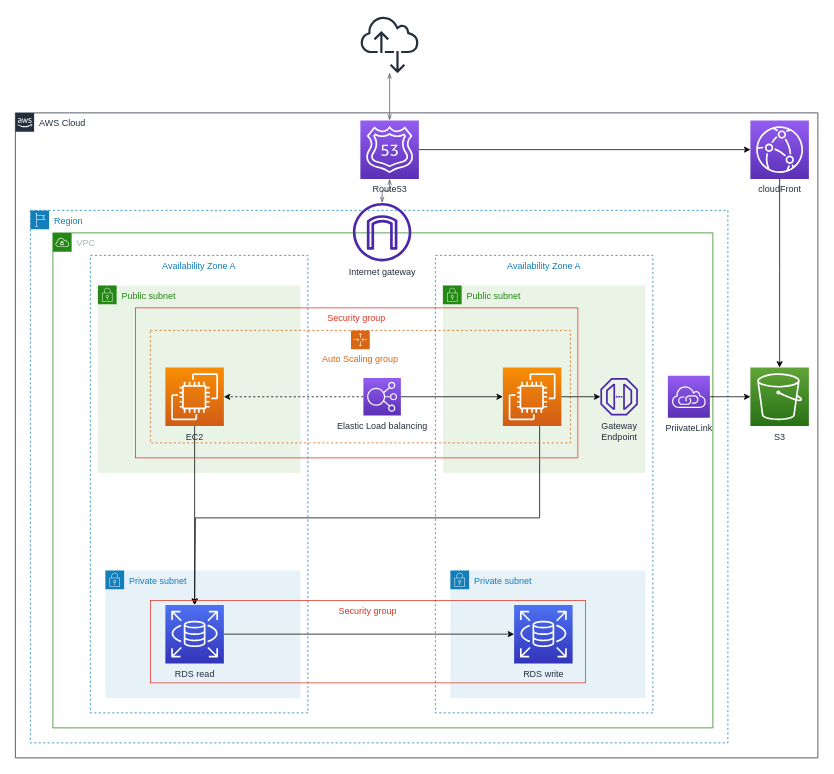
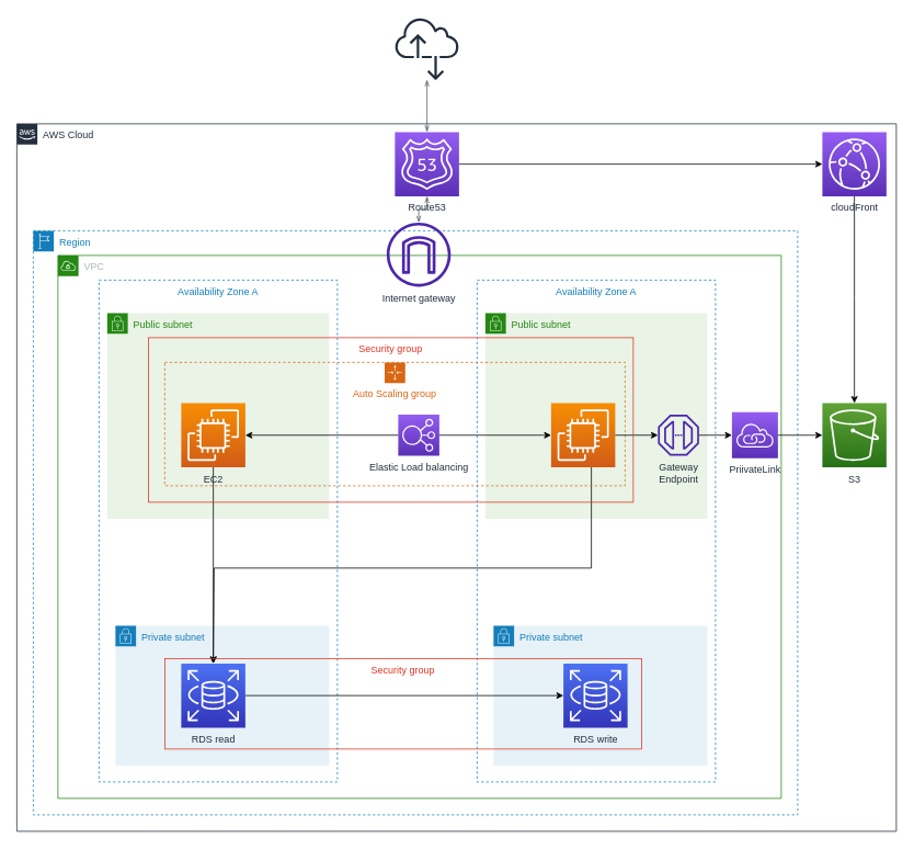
  <mxCell id="0" />
  <mxCell id="1" parent="0" />
  <mxCell id="2" value="AWS Cloud" style="points=[[0,0],[0.25,0],[0.5,0],[0.75,0],[1,0],[1,0.25],[1,0.5],[1,0.75],[1,1],[0.75,1],[0.5,1],[0.25,1],[0,1],[0,0.75],[0,0.5],[0,0.25]];outlineConnect=0;gradientColor=none;html=1;whiteSpace=wrap;fontSize=12;fontStyle=0;container=1;pointerEvents=0;collapsible=0;recursiveResize=0;shape=mxgraph.aws4.group;grIcon=mxgraph.aws4.group_aws_cloud_alt;strokeColor=#232F3E;fillColor=none;verticalAlign=top;align=left;spacingLeft=30;fontColor=#232F3E;dashed=0;" parent="1" vertex="1"><mxGeometry x="20" y="150" width="1070" height="860" as="geometry" /></mxCell>
  <mxCell id="3" value="Region" style="points=[[0,0],[0.25,0],[0.5,0],[0.75,0],[1,0],[1,0.25],[1,0.5],[1,0.75],[1,1],[0.75,1],[0.5,1],[0.25,1],[0,1],[0,0.75],[0,0.5],[0,0.25]];outlineConnect=0;gradientColor=none;html=1;whiteSpace=wrap;fontSize=12;fontStyle=0;container=1;pointerEvents=0;collapsible=0;recursiveResize=0;shape=mxgraph.aws4.group;grIcon=mxgraph.aws4.group_region;strokeColor=#147EBA;fillColor=none;verticalAlign=top;align=left;spacingLeft=30;fontColor=#147EBA;dashed=1;" parent="2" vertex="1"><mxGeometry x="20" y="130" width="930" height="710" as="geometry" /></mxCell>
  <mxCell id="4" value="VPC" style="points=[[0,0],[0.25,0],[0.5,0],[0.75,0],[1,0],[1,0.25],[1,0.5],[1,0.75],[1,1],[0.75,1],[0.5,1],[0.25,1],[0,1],[0,0.75],[0,0.5],[0,0.25]];outlineConnect=0;gradientColor=none;html=1;whiteSpace=wrap;fontSize=12;fontStyle=0;container=1;pointerEvents=0;collapsible=0;recursiveResize=0;shape=mxgraph.aws4.group;grIcon=mxgraph.aws4.group_vpc;strokeColor=#248814;fillColor=none;verticalAlign=top;align=left;spacingLeft=30;fontColor=#AAB7B8;dashed=0;" parent="3" vertex="1"><mxGeometry x="30" y="30" width="880" height="660" as="geometry" /></mxCell>
  <mxCell id="5" value="Availability Zone A" style="fillColor=none;strokeColor=#147EBA;dashed=1;verticalAlign=top;fontStyle=0;fontColor=#147EBA;" parent="4" vertex="1"><mxGeometry x="50" y="30" width="290" height="610" as="geometry" /></mxCell>
  <mxCell id="6" value="Public subnet" style="points=[[0,0],[0.25,0],[0.5,0],[0.75,0],[1,0],[1,0.25],[1,0.5],[1,0.75],[1,1],[0.75,1],[0.5,1],[0.25,1],[0,1],[0,0.75],[0,0.5],[0,0.25]];outlineConnect=0;gradientColor=none;html=1;whiteSpace=wrap;fontSize=12;fontStyle=0;container=1;pointerEvents=0;collapsible=0;recursiveResize=0;shape=mxgraph.aws4.group;grIcon=mxgraph.aws4.group_security_group;grStroke=0;strokeColor=#248814;fillColor=#E9F3E6;verticalAlign=top;align=left;spacingLeft=30;fontColor=#248814;dashed=0;" parent="4" vertex="1"><mxGeometry x="60" y="70" width="270" height="250" as="geometry" /></mxCell>
  <mxCell id="7" value="Private subnet" style="points=[[0,0],[0.25,0],[0.5,0],[0.75,0],[1,0],[1,0.25],[1,0.5],[1,0.75],[1,1],[0.75,1],[0.5,1],[0.25,1],[0,1],[0,0.75],[0,0.5],[0,0.25]];outlineConnect=0;gradientColor=none;html=1;whiteSpace=wrap;fontSize=12;fontStyle=0;container=1;pointerEvents=0;collapsible=0;recursiveResize=0;shape=mxgraph.aws4.group;grIcon=mxgraph.aws4.group_security_group;grStroke=0;strokeColor=#147EBA;fillColor=#E6F2F8;verticalAlign=top;align=left;spacingLeft=30;fontColor=#147EBA;dashed=0;" parent="4" vertex="1"><mxGeometry x="70" y="450" width="260" height="170" as="geometry" /></mxCell>
  <mxCell id="8" value="Availability Zone A" style="fillColor=none;strokeColor=#147EBA;dashed=1;verticalAlign=top;fontStyle=0;fontColor=#147EBA;" parent="4" vertex="1"><mxGeometry x="510" y="30" width="290" height="610" as="geometry" /></mxCell>
  <mxCell id="9" value="Public subnet" style="points=[[0,0],[0.25,0],[0.5,0],[0.75,0],[1,0],[1,0.25],[1,0.5],[1,0.75],[1,1],[0.75,1],[0.5,1],[0.25,1],[0,1],[0,0.75],[0,0.5],[0,0.25]];outlineConnect=0;gradientColor=none;html=1;whiteSpace=wrap;fontSize=12;fontStyle=0;container=1;pointerEvents=0;collapsible=0;recursiveResize=0;shape=mxgraph.aws4.group;grIcon=mxgraph.aws4.group_security_group;grStroke=0;strokeColor=#248814;fillColor=#E9F3E6;verticalAlign=top;align=left;spacingLeft=30;fontColor=#248814;dashed=0;" parent="4" vertex="1"><mxGeometry x="520" y="70" width="270" height="250" as="geometry" /></mxCell>
  <mxCell id="10" value="Gateway&lt;br&gt;Endpoint" style="sketch=0;outlineConnect=0;fontColor=#232F3E;gradientColor=none;fillColor=#4D27AA;strokeColor=none;dashed=0;verticalLabelPosition=bottom;verticalAlign=top;align=center;html=1;fontSize=12;fontStyle=0;aspect=fixed;pointerEvents=1;shape=mxgraph.aws4.endpoint;" parent="9" vertex="1"><mxGeometry x="210" y="123.5" width="50" height="50" as="geometry" /></mxCell>
  <mxCell id="11" value="Private subnet" style="points=[[0,0],[0.25,0],[0.5,0],[0.75,0],[1,0],[1,0.25],[1,0.5],[1,0.75],[1,1],[0.75,1],[0.5,1],[0.25,1],[0,1],[0,0.75],[0,0.5],[0,0.25]];outlineConnect=0;gradientColor=none;html=1;whiteSpace=wrap;fontSize=12;fontStyle=0;container=1;pointerEvents=0;collapsible=0;recursiveResize=0;shape=mxgraph.aws4.group;grIcon=mxgraph.aws4.group_security_group;grStroke=0;strokeColor=#147EBA;fillColor=#E6F2F8;verticalAlign=top;align=left;spacingLeft=30;fontColor=#147EBA;dashed=0;" parent="4" vertex="1"><mxGeometry x="530" y="450" width="260" height="170" as="geometry" /></mxCell>
  <mxCell id="12" value="RDS write" style="sketch=0;points=[[0,0,0],[0.25,0,0],[0.5,0,0],[0.75,0,0],[1,0,0],[0,1,0],[0.25,1,0],[0.5,1,0],[0.75,1,0],[1,1,0],[0,0.25,0],[0,0.5,0],[0,0.75,0],[1,0.25,0],[1,0.5,0],[1,0.75,0]];outlineConnect=0;fontColor=#232F3E;gradientColor=#4D72F3;gradientDirection=north;fillColor=#3334B9;strokeColor=#ffffff;dashed=0;verticalLabelPosition=bottom;verticalAlign=top;align=center;html=1;fontSize=12;fontStyle=0;aspect=fixed;shape=mxgraph.aws4.resourceIcon;resIcon=mxgraph.aws4.rds;" parent="11" vertex="1"><mxGeometry x="85" y="46" width="78" height="78" as="geometry" /></mxCell>
  <mxCell id="13" style="edgeStyle=orthogonalEdgeStyle;rounded=0;orthogonalLoop=1;jettySize=auto;html=1;entryX=0.5;entryY=0;entryDx=0;entryDy=0;entryPerimeter=0;" parent="4" source="18" target="22" edge="1"><mxGeometry relative="1" as="geometry" /></mxCell>
  <mxCell id="14" style="edgeStyle=orthogonalEdgeStyle;rounded=0;orthogonalLoop=1;jettySize=auto;html=1;entryX=0;entryY=0.5;entryDx=0;entryDy=0;entryPerimeter=0;" parent="4" source="22" target="12" edge="1"><mxGeometry relative="1" as="geometry" /></mxCell>
  <mxCell id="15" style="edgeStyle=orthogonalEdgeStyle;rounded=0;orthogonalLoop=1;jettySize=auto;html=1;entryX=0.5;entryY=0;entryDx=0;entryDy=0;entryPerimeter=0;" parent="4" source="20" target="22" edge="1"><mxGeometry relative="1" as="geometry"><Array as="points"><mxPoint x="649" y="380" /><mxPoint x="190" y="380" /><mxPoint x="190" y="496" /></Array></mxGeometry></mxCell>
  <mxCell id="16" value="Auto Scaling group" style="points=[[0,0],[0.25,0],[0.5,0],[0.75,0],[1,0],[1,0.25],[1,0.5],[1,0.75],[1,1],[0.75,1],[0.5,1],[0.25,1],[0,1],[0,0.75],[0,0.5],[0,0.25]];outlineConnect=0;gradientColor=none;html=1;whiteSpace=wrap;fontSize=12;fontStyle=0;container=1;pointerEvents=0;collapsible=0;recursiveResize=0;shape=mxgraph.aws4.groupCenter;grIcon=mxgraph.aws4.group_auto_scaling_group;grStroke=1;strokeColor=#D86613;fillColor=none;verticalAlign=top;align=center;fontColor=#D86613;dashed=1;spacingTop=25;" parent="4" vertex="1"><mxGeometry x="130" y="130" width="560" height="150" as="geometry" /></mxCell>
  <mxCell id="17" value="Elastic Load balancing" style="sketch=0;points=[[0,0,0],[0.25,0,0],[0.5,0,0],[0.75,0,0],[1,0,0],[0,1,0],[0.25,1,0],[0.5,1,0],[0.75,1,0],[1,1,0],[0,0.25,0],[0,0.5,0],[0,0.75,0],[1,0.25,0],[1,0.5,0],[1,0.75,0]];outlineConnect=0;fontColor=#232F3E;gradientColor=#945DF2;gradientDirection=north;fillColor=#5A30B5;strokeColor=#ffffff;dashed=0;verticalLabelPosition=bottom;verticalAlign=top;align=center;html=1;fontSize=12;fontStyle=0;aspect=fixed;shape=mxgraph.aws4.resourceIcon;resIcon=mxgraph.aws4.elastic_load_balancing;" parent="16" vertex="1"><mxGeometry x="284" y="63.5" width="50" height="50" as="geometry" /></mxCell>
  <mxCell id="18" value="EC2" style="sketch=0;points=[[0,0,0],[0.25,0,0],[0.5,0,0],[0.75,0,0],[1,0,0],[0,1,0],[0.25,1,0],[0.5,1,0],[0.75,1,0],[1,1,0],[0,0.25,0],[0,0.5,0],[0,0.75,0],[1,0.25,0],[1,0.5,0],[1,0.75,0]];outlineConnect=0;fontColor=#232F3E;gradientColor=#F78E04;gradientDirection=north;fillColor=#D05C17;strokeColor=#ffffff;dashed=0;verticalLabelPosition=bottom;verticalAlign=top;align=center;html=1;fontSize=12;fontStyle=0;aspect=fixed;shape=mxgraph.aws4.resourceIcon;resIcon=mxgraph.aws4.ec2;" parent="16" vertex="1"><mxGeometry x="20" y="49.5" width="78" height="78" as="geometry" /></mxCell>
- <mxCell id="19" style="edgeStyle=orthogonalEdgeStyle;rounded=0;orthogonalLoop=1;jettySize=auto;html=1;dashed=1;" parent="16" source="17" target="18" edge="1"><mxGeometry relative="1" as="geometry" /></mxCell>
+ <mxCell id="19" style="edgeStyle=orthogonalEdgeStyle;rounded=0;orthogonalLoop=1;jettySize=auto;html=1;" parent="16" source="17" target="18" edge="1"><mxGeometry relative="1" as="geometry" /></mxCell>
  <mxCell id="20" value="" style="sketch=0;points=[[0,0,0],[0.25,0,0],[0.5,0,0],[0.75,0,0],[1,0,0],[0,1,0],[0.25,1,0],[0.5,1,0],[0.75,1,0],[1,1,0],[0,0.25,0],[0,0.5,0],[0,0.75,0],[1,0.25,0],[1,0.5,0],[1,0.75,0]];outlineConnect=0;fontColor=#232F3E;gradientColor=#F78E04;gradientDirection=north;fillColor=#D05C17;strokeColor=#ffffff;dashed=0;verticalLabelPosition=bottom;verticalAlign=top;align=center;html=1;fontSize=12;fontStyle=0;aspect=fixed;shape=mxgraph.aws4.resourceIcon;resIcon=mxgraph.aws4.ec2;" parent="16" vertex="1"><mxGeometry x="470" y="49.5" width="78" height="78" as="geometry" /></mxCell>
  <mxCell id="21" value="" style="edgeStyle=orthogonalEdgeStyle;rounded=0;orthogonalLoop=1;jettySize=auto;html=1;entryX=0;entryY=0.5;entryDx=0;entryDy=0;entryPerimeter=0;" parent="16" source="17" target="20" edge="1"><mxGeometry relative="1" as="geometry" /></mxCell>
  <mxCell id="22" value="RDS read" style="sketch=0;points=[[0,0,0],[0.25,0,0],[0.5,0,0],[0.75,0,0],[1,0,0],[0,1,0],[0.25,1,0],[0.5,1,0],[0.75,1,0],[1,1,0],[0,0.25,0],[0,0.5,0],[0,0.75,0],[1,0.25,0],[1,0.5,0],[1,0.75,0]];outlineConnect=0;fontColor=#232F3E;gradientColor=#4D72F3;gradientDirection=north;fillColor=#3334B9;strokeColor=#ffffff;dashed=0;verticalLabelPosition=bottom;verticalAlign=top;align=center;html=1;fontSize=12;fontStyle=0;aspect=fixed;shape=mxgraph.aws4.resourceIcon;resIcon=mxgraph.aws4.rds;" parent="4" vertex="1"><mxGeometry x="150" y="496" width="78" height="78" as="geometry" /></mxCell>
  <mxCell id="23" style="edgeStyle=orthogonalEdgeStyle;rounded=0;orthogonalLoop=1;jettySize=auto;html=1;" parent="4" source="20" target="10" edge="1"><mxGeometry relative="1" as="geometry" /></mxCell>
  <mxCell id="24" value="Internet gateway" style="sketch=0;outlineConnect=0;fontColor=#232F3E;gradientColor=none;fillColor=#4D27AA;strokeColor=none;dashed=0;verticalLabelPosition=bottom;verticalAlign=top;align=center;html=1;fontSize=12;fontStyle=0;aspect=fixed;pointerEvents=1;shape=mxgraph.aws4.internet_gateway;" parent="4" vertex="1"><mxGeometry x="400" y="-40" width="78" height="78" as="geometry" /></mxCell>
  <mxCell id="25" value="Security group" style="fillColor=none;strokeColor=#DD3522;verticalAlign=top;fontStyle=0;fontColor=#DD3522;" parent="4" vertex="1"><mxGeometry x="130" y="490" width="580" height="110" as="geometry" /></mxCell>
  <mxCell id="26" value="Security group" style="fillColor=none;strokeColor=#DD3522;verticalAlign=top;fontStyle=0;fontColor=#DD3522;" parent="4" vertex="1"><mxGeometry x="110" y="100" width="590" height="200" as="geometry" /></mxCell>
  <mxCell id="27" value="PriivateLink" style="sketch=0;points=[[0,0,0],[0.25,0,0],[0.5,0,0],[0.75,0,0],[1,0,0],[0,1,0],[0.25,1,0],[0.5,1,0],[0.75,1,0],[1,1,0],[0,0.25,0],[0,0.5,0],[0,0.75,0],[1,0.25,0],[1,0.5,0],[1,0.75,0]];outlineConnect=0;fontColor=#232F3E;gradientColor=#945DF2;gradientDirection=north;fillColor=#5A30B5;strokeColor=#ffffff;dashed=0;verticalLabelPosition=bottom;verticalAlign=top;align=center;html=1;fontSize=12;fontStyle=0;aspect=fixed;shape=mxgraph.aws4.resourceIcon;resIcon=mxgraph.aws4.vpc_privatelink;" vertex="1" parent="4"><mxGeometry x="820" y="190.5" width="56" height="56" as="geometry" /></mxCell>
+ <mxCell id="28" style="edgeStyle=orthogonalEdgeStyle;rounded=0;orthogonalLoop=1;jettySize=auto;html=1;entryX=0;entryY=0.5;entryDx=0;entryDy=0;entryPerimeter=0;" edge="1" parent="4" source="10" target="27"><mxGeometry relative="1" as="geometry" /></mxCell>
  <mxCell id="29" value="S3" style="sketch=0;points=[[0,0,0],[0.25,0,0],[0.5,0,0],[0.75,0,0],[1,0,0],[0,1,0],[0.25,1,0],[0.5,1,0],[0.75,1,0],[1,1,0],[0,0.25,0],[0,0.5,0],[0,0.75,0],[1,0.25,0],[1,0.5,0],[1,0.75,0]];outlineConnect=0;fontColor=#232F3E;gradientColor=#60A337;gradientDirection=north;fillColor=#277116;strokeColor=#ffffff;dashed=0;verticalLabelPosition=bottom;verticalAlign=top;align=center;html=1;fontSize=12;fontStyle=0;aspect=fixed;shape=mxgraph.aws4.resourceIcon;resIcon=mxgraph.aws4.s3;" parent="2" vertex="1"><mxGeometry x="980" y="339.5" width="78" height="78" as="geometry" /></mxCell>
  <mxCell id="30" style="edgeStyle=orthogonalEdgeStyle;rounded=0;orthogonalLoop=1;jettySize=auto;html=1;exitX=0.5;exitY=1;exitDx=0;exitDy=0;exitPerimeter=0;entryX=0.5;entryY=0;entryDx=0;entryDy=0;entryPerimeter=0;" parent="2" source="31" target="29" edge="1"><mxGeometry relative="1" as="geometry"><Array as="points"><mxPoint x="1019" y="210" /><mxPoint x="1019" y="210" /></Array></mxGeometry></mxCell>
  <mxCell id="31" value="cloudFront" style="sketch=0;points=[[0,0,0],[0.25,0,0],[0.5,0,0],[0.75,0,0],[1,0,0],[0,1,0],[0.25,1,0],[0.5,1,0],[0.75,1,0],[1,1,0],[0,0.25,0],[0,0.5,0],[0,0.75,0],[1,0.25,0],[1,0.5,0],[1,0.75,0]];outlineConnect=0;fontColor=#232F3E;gradientColor=#945DF2;gradientDirection=north;fillColor=#5A30B5;strokeColor=#ffffff;dashed=0;verticalLabelPosition=bottom;verticalAlign=top;align=center;html=1;fontSize=12;fontStyle=0;aspect=fixed;shape=mxgraph.aws4.resourceIcon;resIcon=mxgraph.aws4.cloudfront;" parent="2" vertex="1"><mxGeometry x="980" y="10" width="78" height="78" as="geometry" /></mxCell>
  <mxCell id="32" style="edgeStyle=orthogonalEdgeStyle;rounded=0;orthogonalLoop=1;jettySize=auto;html=1;" parent="2" source="33" target="31" edge="1"><mxGeometry relative="1" as="geometry" /></mxCell>
  <mxCell id="33" value="Route53" style="sketch=0;points=[[0,0,0],[0.25,0,0],[0.5,0,0],[0.75,0,0],[1,0,0],[0,1,0],[0.25,1,0],[0.5,1,0],[0.75,1,0],[1,1,0],[0,0.25,0],[0,0.5,0],[0,0.75,0],[1,0.25,0],[1,0.5,0],[1,0.75,0]];outlineConnect=0;fontColor=#232F3E;gradientColor=#945DF2;gradientDirection=north;fillColor=#5A30B5;strokeColor=#ffffff;dashed=0;verticalLabelPosition=bottom;verticalAlign=top;align=center;html=1;fontSize=12;fontStyle=0;aspect=fixed;shape=mxgraph.aws4.resourceIcon;resIcon=mxgraph.aws4.route_53;" parent="2" vertex="1"><mxGeometry x="460" y="10" width="78" height="78" as="geometry" /></mxCell>
  <mxCell id="34" value="" style="edgeStyle=orthogonalEdgeStyle;html=1;endArrow=openThin;elbow=vertical;startArrow=openThin;startFill=0;endFill=0;strokeColor=#545B64;rounded=0;entryX=0.5;entryY=1;entryDx=0;entryDy=0;entryPerimeter=0;" parent="2" source="24" target="33" edge="1"><mxGeometry width="100" relative="1" as="geometry"><mxPoint x="530" y="190" as="sourcePoint" /><mxPoint x="630" y="190" as="targetPoint" /></mxGeometry></mxCell>
  <mxCell id="35" style="edgeStyle=orthogonalEdgeStyle;rounded=0;orthogonalLoop=1;jettySize=auto;html=1;entryX=0;entryY=0.5;entryDx=0;entryDy=0;entryPerimeter=0;" edge="1" parent="2" source="27" target="29"><mxGeometry relative="1" as="geometry" /></mxCell>
  <mxCell id="36" value="" style="sketch=0;outlineConnect=0;fontColor=#232F3E;gradientColor=none;fillColor=#232F3D;strokeColor=none;dashed=0;verticalLabelPosition=bottom;verticalAlign=top;align=center;html=1;fontSize=12;fontStyle=0;aspect=fixed;pointerEvents=1;shape=mxgraph.aws4.internet_alt2;" parent="1" vertex="1"><mxGeometry x="480" y="20" width="78" height="78" as="geometry" /></mxCell>
  <mxCell id="37" value="" style="edgeStyle=orthogonalEdgeStyle;html=1;endArrow=openThin;elbow=vertical;startArrow=openThin;startFill=0;endFill=0;strokeColor=#545B64;rounded=0;exitX=0.5;exitY=0;exitDx=0;exitDy=0;exitPerimeter=0;" parent="1" source="33" target="36" edge="1"><mxGeometry width="100" relative="1" as="geometry"><mxPoint x="529" y="280" as="sourcePoint" /><mxPoint x="529" y="238" as="targetPoint" /></mxGeometry></mxCell>
